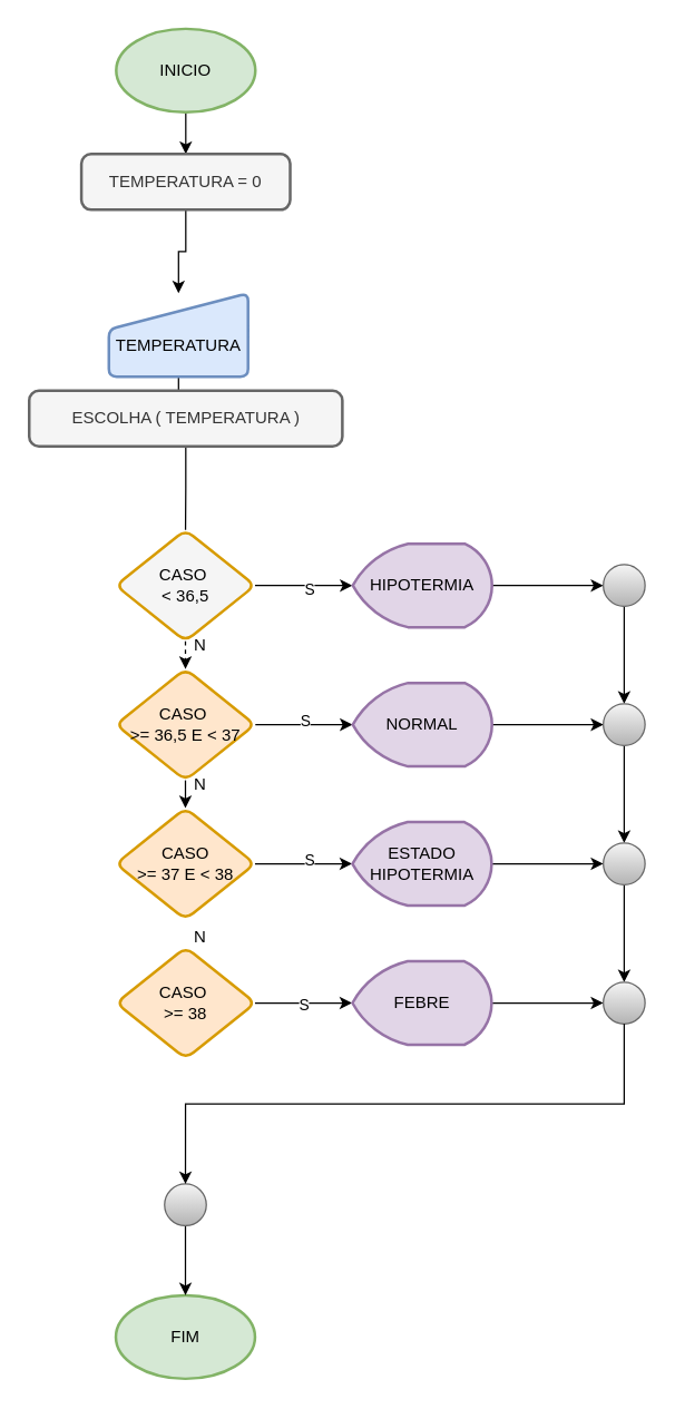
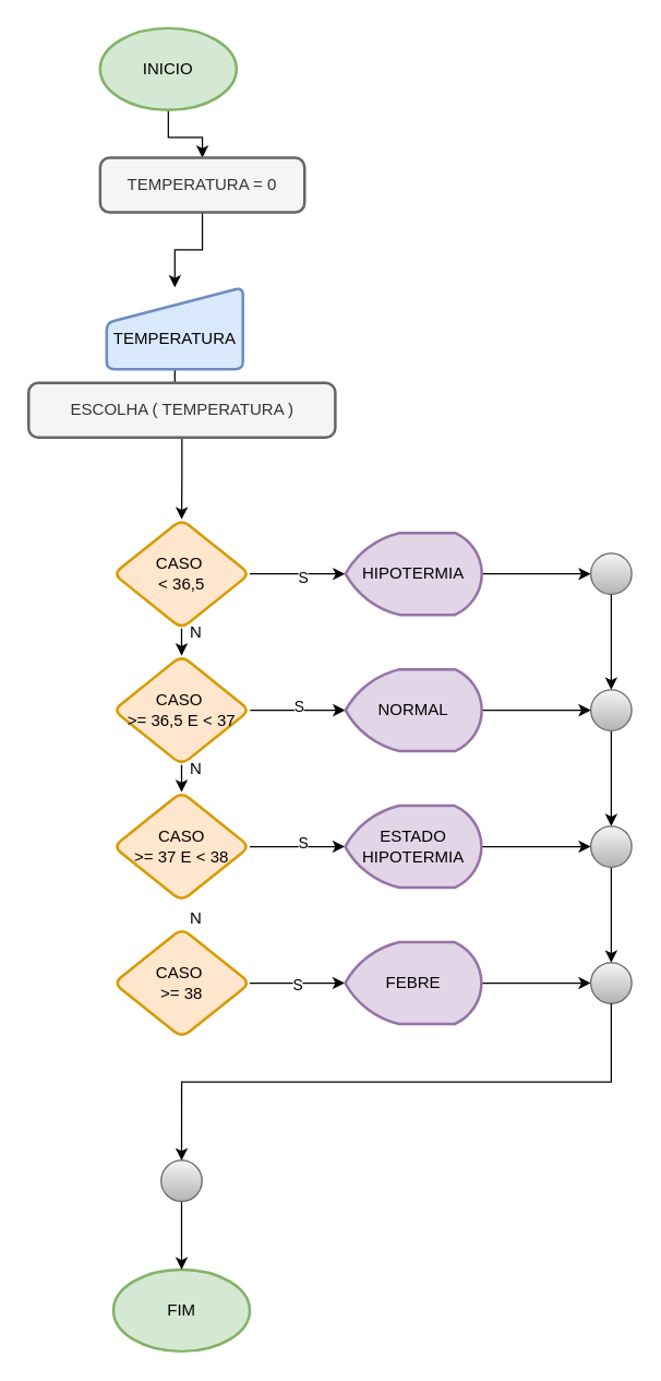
  <mxCell id="0" />
  <mxCell id="1" parent="0" />
  <mxCell id="2" value="" style="edgeStyle=orthogonalEdgeStyle;rounded=0;orthogonalLoop=1;jettySize=auto;html=1;" edge="1" parent="1" source="3" target="10"><mxGeometry relative="1" as="geometry" /></mxCell>
- <mxCell id="3" value="INICIO" style="strokeWidth=2;html=1;shape=mxgraph.flowchart.start_1;whiteSpace=wrap;fillColor=#d5e8d4;strokeColor=#82b366;" vertex="1" parent="1"><mxGeometry x="83" y="20" width="100" height="60" as="geometry" /></mxCell>
+ <mxCell id="3" value="INICIO" style="strokeWidth=2;html=1;shape=mxgraph.flowchart.start_1;whiteSpace=wrap;fillColor=#d5e8d4;strokeColor=#82b366;" vertex="1" parent="1"><mxGeometry x="73" y="20" width="100" height="60" as="geometry" /></mxCell>
  <mxCell id="4" value="FIM" style="strokeWidth=2;html=1;shape=mxgraph.flowchart.start_1;whiteSpace=wrap;fillColor=#d5e8d4;strokeColor=#82b366;" vertex="1" parent="1"><mxGeometry x="82.75" y="930" width="100" height="60" as="geometry" /></mxCell>
  <mxCell id="5" value="" style="edgeStyle=orthogonalEdgeStyle;rounded=0;orthogonalLoop=1;jettySize=auto;html=1;" edge="1" parent="1" source="6"><mxGeometry relative="1" as="geometry"><mxPoint x="132.8" y="280" as="targetPoint" /></mxGeometry></mxCell>
  <mxCell id="6" value="&lt;div&gt;&lt;br&gt;&lt;/div&gt;&lt;div&gt;TEMPERATURA&lt;/div&gt;" style="html=1;strokeWidth=2;shape=manualInput;whiteSpace=wrap;rounded=1;size=26;arcSize=11;fillColor=#dae8fc;strokeColor=#6c8ebf;" vertex="1" parent="1"><mxGeometry x="77.75" y="210" width="100" height="60" as="geometry" /></mxCell>
  <mxCell id="7" value="" style="edgeStyle=orthogonalEdgeStyle;rounded=0;orthogonalLoop=1;jettySize=auto;html=1;" edge="1" parent="1" source="8" target="4"><mxGeometry relative="1" as="geometry" /></mxCell>
  <mxCell id="8" value="" style="verticalLabelPosition=bottom;verticalAlign=top;html=1;shape=mxgraph.flowchart.on-page_reference;fillColor=#f5f5f5;gradientColor=#b3b3b3;strokeColor=#666666;" vertex="1" parent="1"><mxGeometry x="117.75" y="850" width="30" height="30" as="geometry" /></mxCell>
  <mxCell id="9" value="" style="edgeStyle=orthogonalEdgeStyle;rounded=0;orthogonalLoop=1;jettySize=auto;html=1;" edge="1" parent="1" source="10" target="6"><mxGeometry relative="1" as="geometry" /></mxCell>
- <mxCell id="10" value="TEMPERATURA = 0" style="rounded=1;whiteSpace=wrap;html=1;absoluteArcSize=1;arcSize=14;strokeWidth=2;fillColor=#f5f5f5;fontColor=#333333;strokeColor=#666666;" vertex="1" parent="1"><mxGeometry x="58" y="110" width="150" height="40" as="geometry" /></mxCell>
- <mxCell id="11" value="" style="edgeStyle=orthogonalEdgeStyle;rounded=0;orthogonalLoop=1;jettySize=auto;html=1;endArrow=none;" edge="1" parent="1" source="12" target="16"><mxGeometry relative="1" as="geometry" /></mxCell>
+ <mxCell id="10" value="TEMPERATURA = 0" style="rounded=1;whiteSpace=wrap;html=1;absoluteArcSize=1;arcSize=14;strokeWidth=2;fillColor=#f5f5f5;fontColor=#333333;strokeColor=#666666;" vertex="1" parent="1"><mxGeometry x="73" y="115" width="150" height="40" as="geometry" /></mxCell>
+ <mxCell id="11" value="" style="edgeStyle=orthogonalEdgeStyle;rounded=0;orthogonalLoop=1;jettySize=auto;html=1;" edge="1" parent="1" source="12" target="16"><mxGeometry relative="1" as="geometry" /></mxCell>
  <mxCell id="12" value="ESCOLHA ( TEMPERATURA )" style="rounded=1;whiteSpace=wrap;html=1;absoluteArcSize=1;arcSize=14;strokeWidth=2;fillColor=#f5f5f5;fontColor=#333333;strokeColor=#666666;" vertex="1" parent="1"><mxGeometry x="20.5" y="280" width="225" height="40" as="geometry" /></mxCell>
- <mxCell id="13" style="edgeStyle=orthogonalEdgeStyle;rounded=0;orthogonalLoop=1;jettySize=auto;html=1;exitX=0.5;exitY=1;exitDx=0;exitDy=0;entryX=0.5;entryY=0;entryDx=0;entryDy=0;dashed=1;" edge="1" parent="1" source="16" target="18"><mxGeometry relative="1" as="geometry" /></mxCell>
+ <mxCell id="13" style="edgeStyle=orthogonalEdgeStyle;rounded=0;orthogonalLoop=1;jettySize=auto;html=1;exitX=0.5;exitY=1;exitDx=0;exitDy=0;entryX=0.5;entryY=0;entryDx=0;entryDy=0;" edge="1" parent="1" source="16" target="18"><mxGeometry relative="1" as="geometry" /></mxCell>
  <mxCell id="14" value="" style="edgeStyle=orthogonalEdgeStyle;rounded=0;orthogonalLoop=1;jettySize=auto;html=1;" edge="1" parent="1" source="16"><mxGeometry relative="1" as="geometry"><mxPoint x="252.75" y="420" as="targetPoint" /></mxGeometry></mxCell>
  <mxCell id="15" value="S" style="edgeLabel;html=1;align=center;verticalAlign=middle;resizable=0;points=[];" vertex="1" connectable="0" parent="14"><mxGeometry x="0.1" y="-2" relative="1" as="geometry"><mxPoint as="offset" /></mxGeometry></mxCell>
- <mxCell id="16" value="CASO&amp;nbsp;&lt;div&gt;&amp;lt; 36,5&lt;/div&gt;" style="rhombus;whiteSpace=wrap;html=1;fillColor=#f5f5f5;strokeColor=#d79b00;rounded=1;absoluteArcSize=1;arcSize=14;strokeWidth=2;" vertex="1" parent="1"><mxGeometry x="82.75" y="380" width="100" height="80" as="geometry" /></mxCell>
+ <mxCell id="16" value="CASO&amp;nbsp;&lt;div&gt;&amp;lt; 36,5&lt;/div&gt;" style="rhombus;whiteSpace=wrap;html=1;fillColor=#ffe6cc;strokeColor=#d79b00;rounded=1;absoluteArcSize=1;arcSize=14;strokeWidth=2;" vertex="1" parent="1"><mxGeometry x="82.75" y="380" width="100" height="80" as="geometry" /></mxCell>
  <mxCell id="17" style="edgeStyle=orthogonalEdgeStyle;rounded=0;orthogonalLoop=1;jettySize=auto;html=1;exitX=0.5;exitY=1;exitDx=0;exitDy=0;entryX=0.5;entryY=0;entryDx=0;entryDy=0;" edge="1" parent="1" source="18" target="20"><mxGeometry relative="1" as="geometry" /></mxCell>
  <mxCell id="18" value="CASO&amp;nbsp;&lt;div&gt;&amp;gt;= 36,5 E &amp;lt; 37&lt;/div&gt;" style="rhombus;whiteSpace=wrap;html=1;fillColor=#ffe6cc;strokeColor=#d79b00;rounded=1;absoluteArcSize=1;arcSize=14;strokeWidth=2;" vertex="1" parent="1"><mxGeometry x="82.75" y="480" width="100" height="80" as="geometry" /></mxCell>
  <mxCell id="19" value="CASO&amp;nbsp;&lt;div&gt;&amp;gt;= 38&lt;/div&gt;" style="rhombus;whiteSpace=wrap;html=1;fillColor=#ffe6cc;strokeColor=#d79b00;rounded=1;absoluteArcSize=1;arcSize=14;strokeWidth=2;" vertex="1" parent="1"><mxGeometry x="83" y="680" width="100" height="80" as="geometry" /></mxCell>
  <mxCell id="20" value="CASO&lt;div&gt;&amp;gt;= 37 E &amp;lt; 38&lt;/div&gt;" style="rhombus;whiteSpace=wrap;html=1;fillColor=#ffe6cc;strokeColor=#d79b00;rounded=1;absoluteArcSize=1;arcSize=14;strokeWidth=2;" vertex="1" parent="1"><mxGeometry x="82.75" y="580" width="100" height="80" as="geometry" /></mxCell>
  <mxCell id="21" value="N" style="text;html=1;align=center;verticalAlign=middle;resizable=0;points=[];autosize=1;strokeColor=none;fillColor=none;" vertex="1" parent="1"><mxGeometry x="128" y="448" width="30" height="30" as="geometry" /></mxCell>
  <mxCell id="22" value="N" style="text;html=1;align=center;verticalAlign=middle;resizable=0;points=[];autosize=1;strokeColor=none;fillColor=none;" vertex="1" parent="1"><mxGeometry x="128" y="548" width="30" height="30" as="geometry" /></mxCell>
  <mxCell id="23" value="N" style="text;html=1;align=center;verticalAlign=middle;resizable=0;points=[];autosize=1;strokeColor=none;fillColor=none;" vertex="1" parent="1"><mxGeometry x="128" y="658" width="30" height="30" as="geometry" /></mxCell>
  <mxCell id="24" value="" style="edgeStyle=orthogonalEdgeStyle;rounded=0;orthogonalLoop=1;jettySize=auto;html=1;" edge="1" parent="1" source="25" target="39"><mxGeometry relative="1" as="geometry" /></mxCell>
  <mxCell id="25" value="HIPOTERMIA" style="strokeWidth=2;html=1;shape=mxgraph.flowchart.display;whiteSpace=wrap;fillColor=#e1d5e7;strokeColor=#9673a6;" vertex="1" parent="1"><mxGeometry x="253" y="390" width="100" height="60" as="geometry" /></mxCell>
  <mxCell id="26" value="" style="edgeStyle=orthogonalEdgeStyle;rounded=0;orthogonalLoop=1;jettySize=auto;html=1;" edge="1" parent="1"><mxGeometry relative="1" as="geometry"><mxPoint x="183" y="520" as="sourcePoint" /><mxPoint x="252.75" y="520" as="targetPoint" /></mxGeometry></mxCell>
  <mxCell id="27" value="S" style="edgeLabel;html=1;align=center;verticalAlign=middle;resizable=0;points=[];" vertex="1" connectable="0" parent="26"><mxGeometry x="0.004" y="3" relative="1" as="geometry"><mxPoint as="offset" /></mxGeometry></mxCell>
  <mxCell id="28" value="" style="edgeStyle=orthogonalEdgeStyle;rounded=0;orthogonalLoop=1;jettySize=auto;html=1;" edge="1" parent="1" source="29" target="41"><mxGeometry relative="1" as="geometry" /></mxCell>
  <mxCell id="29" value="NORMAL" style="strokeWidth=2;html=1;shape=mxgraph.flowchart.display;whiteSpace=wrap;fillColor=#e1d5e7;strokeColor=#9673a6;" vertex="1" parent="1"><mxGeometry x="253" y="490" width="100" height="60" as="geometry" /></mxCell>
  <mxCell id="30" value="" style="edgeStyle=orthogonalEdgeStyle;rounded=0;orthogonalLoop=1;jettySize=auto;html=1;" edge="1" parent="1"><mxGeometry relative="1" as="geometry"><mxPoint x="182.75" y="620" as="sourcePoint" /><mxPoint x="252.5" y="620" as="targetPoint" /></mxGeometry></mxCell>
  <mxCell id="31" value="S" style="edgeLabel;html=1;align=center;verticalAlign=middle;resizable=0;points=[];" vertex="1" connectable="0" parent="30"><mxGeometry x="0.125" y="3" relative="1" as="geometry"><mxPoint as="offset" /></mxGeometry></mxCell>
  <mxCell id="32" value="" style="edgeStyle=orthogonalEdgeStyle;rounded=0;orthogonalLoop=1;jettySize=auto;html=1;" edge="1" parent="1" source="33" target="43"><mxGeometry relative="1" as="geometry" /></mxCell>
  <mxCell id="33" value="ESTADO HIPOTERMIA" style="strokeWidth=2;html=1;shape=mxgraph.flowchart.display;whiteSpace=wrap;fillColor=#e1d5e7;strokeColor=#9673a6;" vertex="1" parent="1"><mxGeometry x="252.75" y="590" width="100" height="60" as="geometry" /></mxCell>
  <mxCell id="34" value="" style="edgeStyle=orthogonalEdgeStyle;rounded=0;orthogonalLoop=1;jettySize=auto;html=1;" edge="1" parent="1"><mxGeometry relative="1" as="geometry"><mxPoint x="182.75" y="720" as="sourcePoint" /><mxPoint x="252.5" y="720" as="targetPoint" /></mxGeometry></mxCell>
  <mxCell id="35" value="S" style="edgeLabel;html=1;align=center;verticalAlign=middle;resizable=0;points=[];" vertex="1" connectable="0" parent="34"><mxGeometry x="0.011" y="-1" relative="1" as="geometry"><mxPoint as="offset" /></mxGeometry></mxCell>
  <mxCell id="36" value="" style="edgeStyle=orthogonalEdgeStyle;rounded=0;orthogonalLoop=1;jettySize=auto;html=1;" edge="1" parent="1" source="37" target="44"><mxGeometry relative="1" as="geometry" /></mxCell>
  <mxCell id="37" value="FEBRE" style="strokeWidth=2;html=1;shape=mxgraph.flowchart.display;whiteSpace=wrap;fillColor=#e1d5e7;strokeColor=#9673a6;" vertex="1" parent="1"><mxGeometry x="252.75" y="690" width="100" height="60" as="geometry" /></mxCell>
  <mxCell id="38" value="" style="edgeStyle=orthogonalEdgeStyle;rounded=0;orthogonalLoop=1;jettySize=auto;html=1;" edge="1" parent="1" source="39" target="41"><mxGeometry relative="1" as="geometry" /></mxCell>
  <mxCell id="39" value="" style="verticalLabelPosition=bottom;verticalAlign=top;html=1;shape=mxgraph.flowchart.on-page_reference;fillColor=#f5f5f5;gradientColor=#b3b3b3;strokeColor=#666666;" vertex="1" parent="1"><mxGeometry x="433" y="405" width="30" height="30" as="geometry" /></mxCell>
  <mxCell id="40" value="" style="edgeStyle=orthogonalEdgeStyle;rounded=0;orthogonalLoop=1;jettySize=auto;html=1;" edge="1" parent="1" source="41" target="43"><mxGeometry relative="1" as="geometry" /></mxCell>
  <mxCell id="41" value="" style="verticalLabelPosition=bottom;verticalAlign=top;html=1;shape=mxgraph.flowchart.on-page_reference;fillColor=#f5f5f5;gradientColor=#b3b3b3;strokeColor=#666666;" vertex="1" parent="1"><mxGeometry x="433" y="505" width="30" height="30" as="geometry" /></mxCell>
  <mxCell id="42" value="" style="edgeStyle=orthogonalEdgeStyle;rounded=0;orthogonalLoop=1;jettySize=auto;html=1;" edge="1" parent="1" source="43" target="44"><mxGeometry relative="1" as="geometry" /></mxCell>
  <mxCell id="43" value="" style="verticalLabelPosition=bottom;verticalAlign=top;html=1;shape=mxgraph.flowchart.on-page_reference;fillColor=#f5f5f5;gradientColor=#b3b3b3;strokeColor=#666666;" vertex="1" parent="1"><mxGeometry x="433" y="605" width="30" height="30" as="geometry" /></mxCell>
  <mxCell id="44" value="" style="verticalLabelPosition=bottom;verticalAlign=top;html=1;shape=mxgraph.flowchart.on-page_reference;fillColor=#f5f5f5;gradientColor=#b3b3b3;strokeColor=#666666;" vertex="1" parent="1"><mxGeometry x="433" y="705" width="30" height="30" as="geometry" /></mxCell>
  <mxCell id="45" style="edgeStyle=orthogonalEdgeStyle;rounded=0;orthogonalLoop=1;jettySize=auto;html=1;exitX=0.5;exitY=1;exitDx=0;exitDy=0;exitPerimeter=0;entryX=0.5;entryY=0;entryDx=0;entryDy=0;entryPerimeter=0;" edge="1" parent="1" source="44" target="8"><mxGeometry relative="1" as="geometry" /></mxCell>
